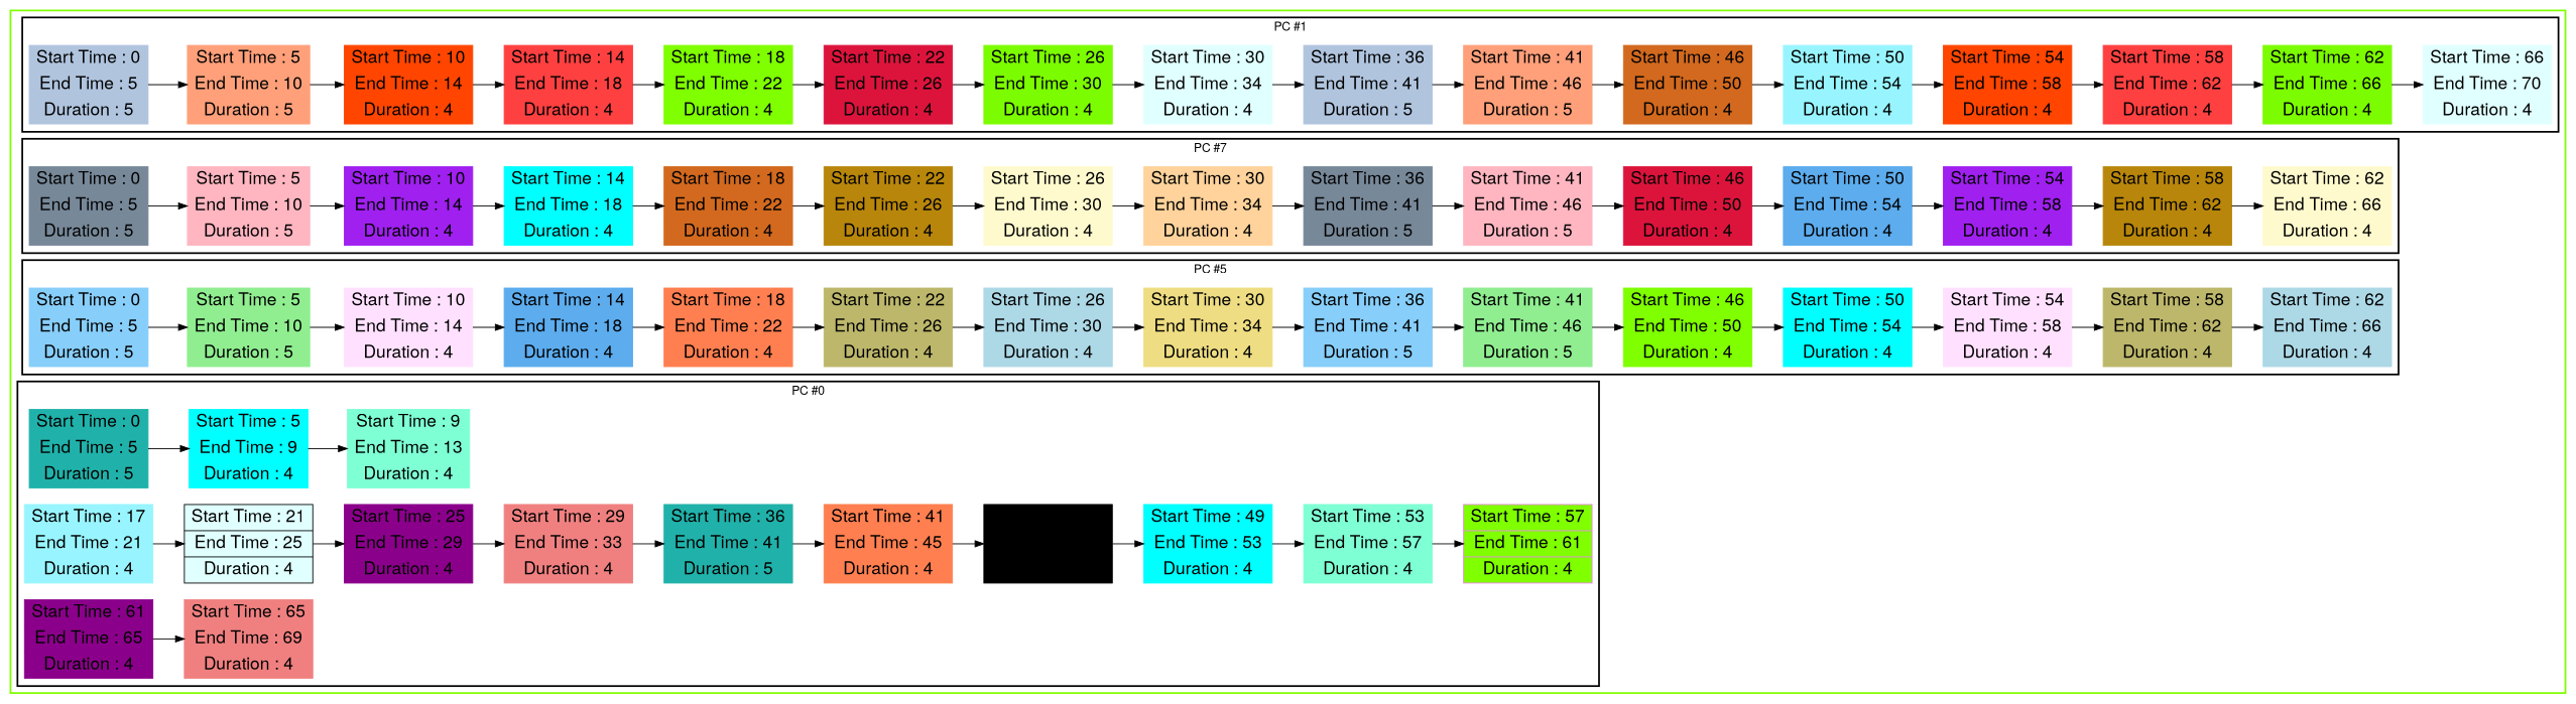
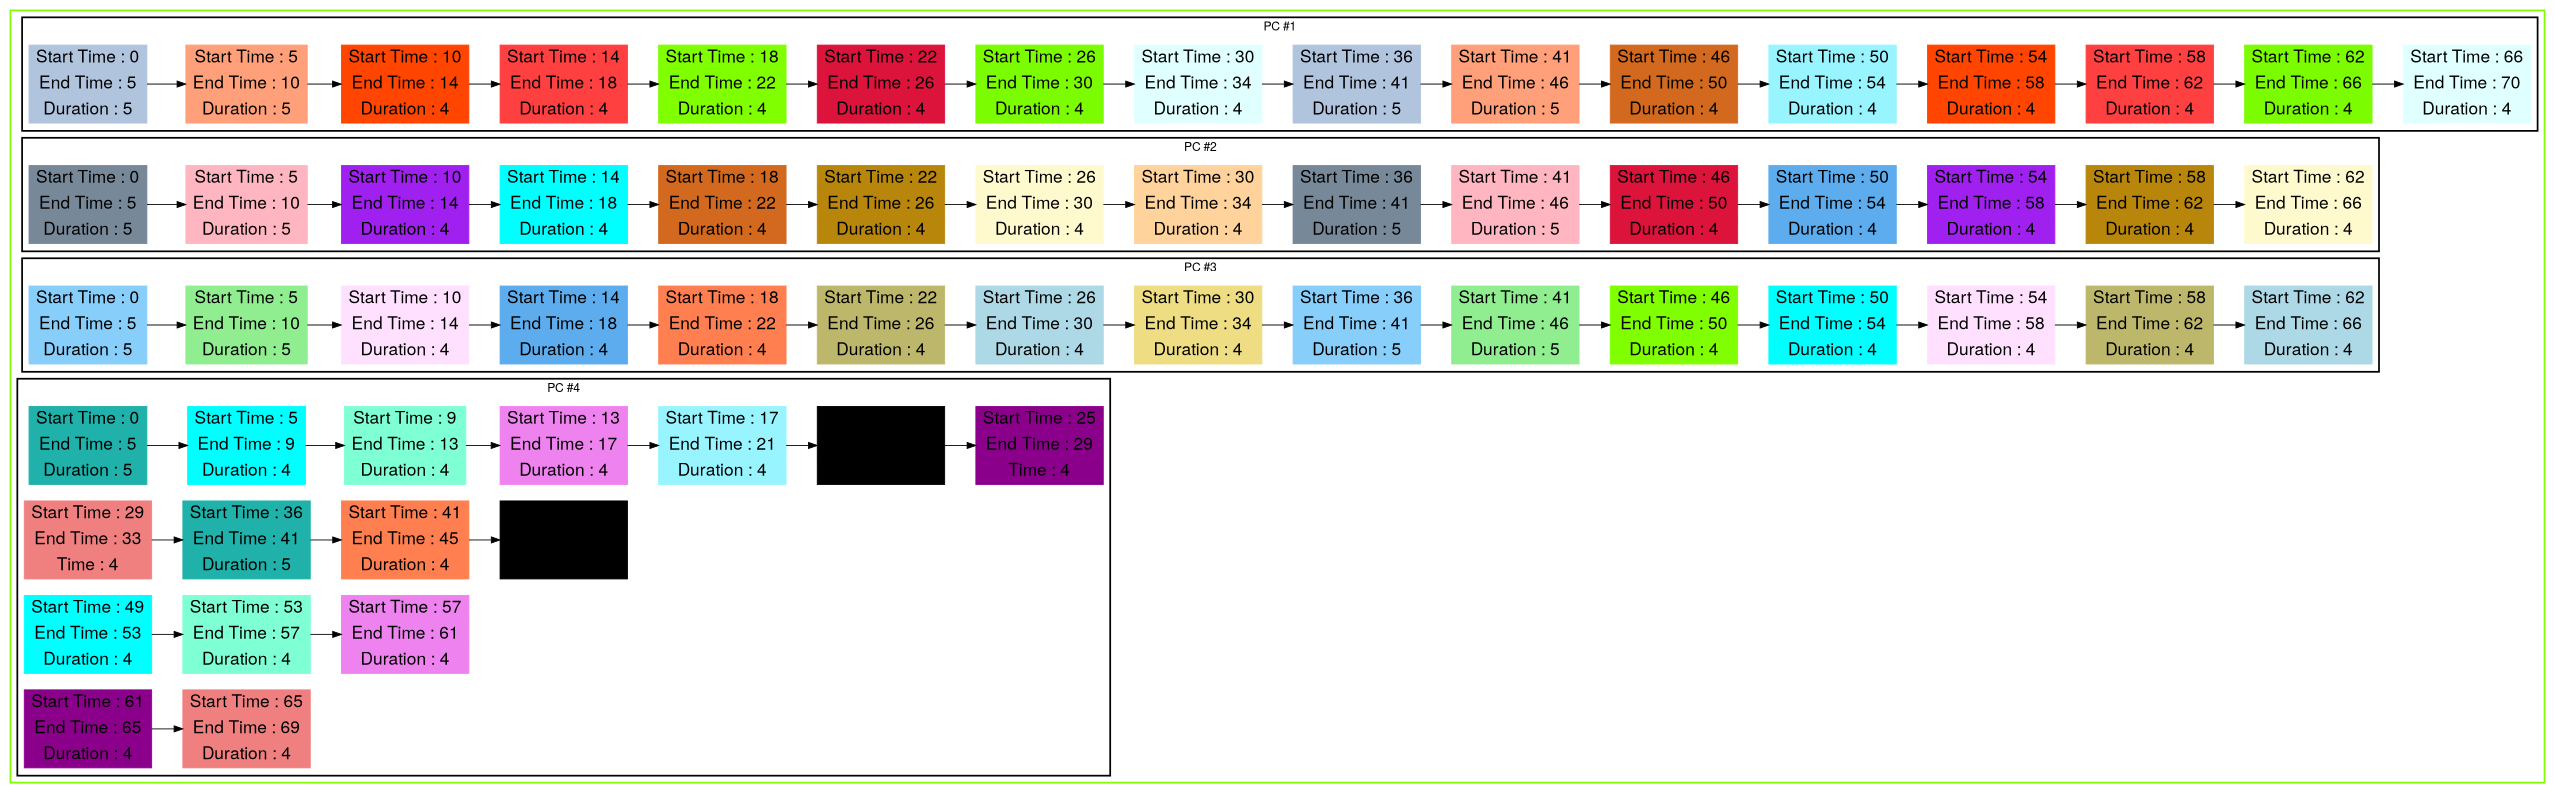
  digraph {
    fontname="Helvetica,Arial,sans-serif"
    rankdir=LR
    node [color=lightsteelblue fontname="Helvetica,Arial,sans-serif" fontsize=20 shape=record style=filled]
    edge [fontname="Helvetica,Arial,sans-serif"]
    n1 [label="Start Time : 0 | End Time : 5 | Duration : 5"]
    n2 [color=lightsalmon label="Start Time : 5 | End Time : 10 | Duration : 5"]
    n3 [color=orangered1 label="Start Time : 10 | End Time : 14 | Duration : 4"]
    n4 [color=brown1 label="Start Time : 14 | End Time : 18 | Duration : 4"]
    n5 [color=chartreuse label="Start Time : 18 | End Time : 22 | Duration : 4"]
    n6 [color=crimson label="Start Time : 22 | End Time : 26 | Duration : 4"]
    n7 [color=lawngreen label="Start Time : 26 | End Time : 30 | Duration : 4"]
    n8 [color=lightcyan label="Start Time : 30 | End Time : 34 | Duration : 4"]
    n9 [label="Start Time : 36 | End Time : 41 | Duration : 5"]
    n10 [color=lightsalmon label="Start Time : 41 | End Time : 46 | Duration : 5"]
    n11 [color=chocolate label="Start Time : 46 | End Time : 50 | Duration : 4"]
    n12 [color=cadetblue1 label="Start Time : 50 | End Time : 54 | Duration : 4"]
    n13 [color=orangered1 label="Start Time : 54 | End Time : 58 | Duration : 4"]
    n14 [color=brown1 label="Start Time : 58 | End Time : 62 | Duration : 4"]
    n15 [color=lawngreen label="Start Time : 62 | End Time : 66 | Duration : 4"]
    n16 [color=lightcyan label="Start Time : 66 | End Time : 70 | Duration : 4"]
    n17 [color=lightslategray label="Start Time : 0 | End Time : 5 | Duration : 5"]
    n18 [color=lightpink label="Start Time : 5 | End Time : 10 | Duration : 5"]
    n19 [color=x11purple label="Start Time : 10 | End Time : 14 | Duration : 4"]
    n20 [color=cyan label="Start Time : 14 | End Time : 18 | Duration : 4"]
    n21 [color=chocolate label="Start Time : 18 | End Time : 22 | Duration : 4"]
    n22 [color=darkgoldenrod label="Start Time : 22 | End Time : 26 | Duration : 4"]
    n23 [color=lemonchiffon label="Start Time : 26 | End Time : 30 | Duration : 4"]
    n24 [color=burlywood1 label="Start Time : 30 | End Time : 34 | Duration : 4"]
    n25 [color=lightslategray label="Start Time : 36 | End Time : 41 | Duration : 5"]
    n26 [color=lightpink label="Start Time : 41 | End Time : 46 | Duration : 5"]
    n27 [color=crimson label="Start Time : 46 | End Time : 50 | Duration : 4"]
    n28 [color=steelblue2 label="Start Time : 50 | End Time : 54 | Duration : 4"]
    n29 [color=x11purple label="Start Time : 54 | End Time : 58 | Duration : 4"]
    n30 [color=darkgoldenrod label="Start Time : 58 | End Time : 62 | Duration : 4"]
    n31 [color=lemonchiffon label="Start Time : 62 | End Time : 66 | Duration : 4"]
    n32 [color=lightskyblue label="Start Time : 0 | End Time : 5 | Duration : 5"]
    n33 [color=lightgreen label="Start Time : 5 | End Time : 10 | Duration : 5"]
    n34 [color=thistle1 label="Start Time : 10 | End Time : 14 | Duration : 4"]
    n35 [color=steelblue2 label="Start Time : 14 | End Time : 18 | Duration : 4"]
    n36 [color=coral label="Start Time : 18 | End Time : 22 | Duration : 4"]
    n37 [color=darkkhaki label="Start Time : 22 | End Time : 26 | Duration : 4"]
    n38 [color=lightblue label="Start Time : 26 | End Time : 30 | Duration : 4"]
    n39 [color=lightgoldenrod label="Start Time : 30 | End Time : 34 | Duration : 4"]
    n40 [color=lightskyblue label="Start Time : 36 | End Time : 41 | Duration : 5"]
    n41 [color=lightgreen label="Start Time : 41 | End Time : 46 | Duration : 5"]
    n42 [color=chartreuse label="Start Time : 46 | End Time : 50 | Duration : 4"]
    n43 [color=aqua label="Start Time : 50 | End Time : 54 | Duration : 4"]
    n44 [color=thistle1 label="Start Time : 54 | End Time : 58 | Duration : 4"]
    n45 [color=darkkhaki label="Start Time : 58 | End Time : 62 | Duration : 4"]
    n46 [color=lightblue label="Start Time : 62 | End Time : 66 | Duration : 4"]
    n47 [color=lightseagreen label="Start Time : 0 | End Time : 5 | Duration : 5"]
    n48 [color=aqua label="Start Time : 5 | End Time : 9 | Duration : 4"]
    n49 [color=aquamarine label="Start Time : 9 | End Time : 13 | Duration : 4"]
+   n50 [color=violet label="Start Time : 13 | End Time : 17 | Duration : 4"]
    n51 [color=cadetblue1 label="Start Time : 17 | End Time : 21 | Duration : 4"]
-   n52 [color=cornflower label="Start Time : 21 | End Time : 25 | Duration : 4" fillcolor=lightcyan]
-   n53 [color=darkmagenta label="Start Time : 25 | End Time : 29 | Duration : 4"]
-   n54 [color=lightcoral label="Start Time : 29 | End Time : 33 | Duration : 4"]
+   n52 [color=cornflower label="Start Time : 21 | End Time : 25 | Duration : 4"]
+   n53 [color=darkmagenta label="Start Time : 25 | End Time : 29 | Time : 4"]
+   n54 [color=lightcoral label="Start Time : 29 | End Time : 33 | Time : 4"]
    n55 [color=lightseagreen label="Start Time : 36 | End Time : 41 | Duration : 5"]
    n56 [color=coral label="Start Time : 41 | End Time : 45 | Duration : 4"]
    n57 [color=cornflower label="Start Time : 45 | End Time : 49 | Duration : 4"]
    n58 [color=cyan label="Start Time : 49 | End Time : 53 | Duration : 4"]
    n59 [color=aquamarine label="Start Time : 53 | End Time : 57 | Duration : 4"]
-   n60 [color=violet label="Start Time : 57 | End Time : 61 | Duration : 4" fillcolor=chartreuse]
+   n60 [color=violet label="Start Time : 57 | End Time : 61 | Duration : 4"]
    n61 [color=darkmagenta label="Start Time : 61 | End Time : 65 | Duration : 4"]
    n62 [color=lightcoral label="Start Time : 65 | End Time : 69 | Duration : 4"]
    subgraph cluster_1 {
      color=chartreuse
      style=bold
      subgraph cluster_2 {
        color=black
        label="PC #1"
        style=bold
        n1
        n2
        n3
        n4
        n5
        n6
        n7
        n8
        n9
        n10
        n11
        n12
        n13
        n14
        n15
        n16
      }
      subgraph cluster_3 {
        color=black
-       label="PC #7"
+       label="PC #2"
        style=bold
        n17
        n18
        n19
        n20
        n21
        n22
        n23
        n24
        n25
        n26
        n27
        n28
        n29
        n30
        n31
      }
      subgraph cluster_4 {
        color=black
-       label="PC #5"
+       label="PC #3"
        style=bold
        n32
        n33
        n34
        n35
        n36
        n37
        n38
        n39
        n40
        n41
        n42
        n43
        n44
        n45
        n46
      }
      subgraph cluster_5 {
        color=black
-       label="PC #0"
+       label="PC #4"
        style=bold
        n47
        n48
        n49
+       n50
        n51
        n52
        n53
        n54
        n55
        n56
        n57
        n58
        n59
        n60
        n61
        n62
      }
    }
    n1 -> n2
    n2 -> n3
    n3 -> n4
    n4 -> n5
    n5 -> n6
    n6 -> n7
    n7 -> n8
    n8 -> n9
    n9 -> n10
    n10 -> n11
    n11 -> n12
    n12 -> n13
    n13 -> n14
    n14 -> n15
    n15 -> n16
    n17 -> n18
    n18 -> n19
    n19 -> n20
    n20 -> n21
    n21 -> n22
    n22 -> n23
    n23 -> n24
    n24 -> n25
    n25 -> n26
    n26 -> n27
    n27 -> n28
    n28 -> n29
    n29 -> n30
    n30 -> n31
    n32 -> n33
    n33 -> n34
    n34 -> n35
    n35 -> n36
    n36 -> n37
    n37 -> n38
    n38 -> n39
    n39 -> n40
    n40 -> n41
    n41 -> n42
    n42 -> n43
    n43 -> n44
    n44 -> n45
    n45 -> n46
    n47 -> n48
    n48 -> n49
+   n49 -> n50
+   n50 -> n51
    n51 -> n52
    n52 -> n53
-   n53 -> n54
    n54 -> n55
    n55 -> n56
    n56 -> n57
-   n57 -> n58
    n58 -> n59
    n59 -> n60
    n61 -> n62
  }
